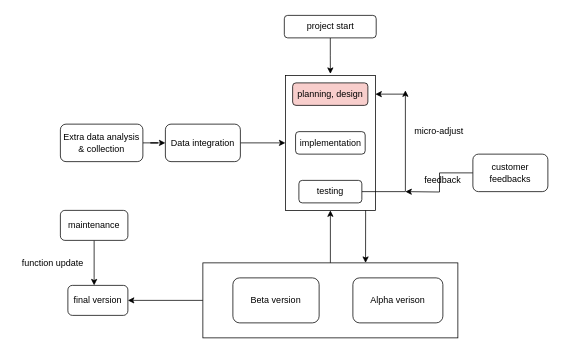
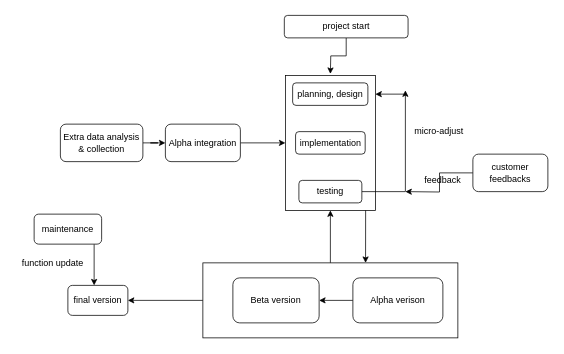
  <mxCell id="0" />
  <mxCell id="1" parent="0" />
  <mxCell id="2" value="" style="rounded=0;whiteSpace=wrap;html=1;" parent="1" vertex="1"><mxGeometry x="380" y="100" width="120" height="180" as="geometry" /></mxCell>
  <mxCell id="3" value="" style="edgeStyle=orthogonalEdgeStyle;rounded=0;orthogonalLoop=1;jettySize=auto;html=1;" parent="1" source="4" edge="1"><mxGeometry relative="1" as="geometry"><mxPoint x="440" y="98" as="targetPoint" /></mxGeometry></mxCell>
- <mxCell id="4" value="project start" style="rounded=1;whiteSpace=wrap;html=1;fontSize=12;glass=0;strokeWidth=1;shadow=0;" parent="1" vertex="1"><mxGeometry x="378.59" y="20" width="122.5" height="30" as="geometry" /></mxCell>
+ <mxCell id="4" value="project start" style="rounded=1;whiteSpace=wrap;html=1;fontSize=12;glass=0;strokeWidth=1;shadow=0;" parent="1" vertex="1"><mxGeometry x="378.59" y="20" width="165" height="30" as="geometry" /></mxCell>
  <mxCell id="5" value="" style="edgeStyle=orthogonalEdgeStyle;rounded=0;orthogonalLoop=1;jettySize=auto;html=1;" parent="1" source="6" target="2" edge="1"><mxGeometry relative="1" as="geometry"><mxPoint x="340" y="190" as="targetPoint" /></mxGeometry></mxCell>
- <mxCell id="6" value="Data integration" style="rounded=1;whiteSpace=wrap;html=1;" parent="1" vertex="1"><mxGeometry x="220" y="165" width="100" height="50" as="geometry" /></mxCell>
+ <mxCell id="6" value="Alpha integration" style="rounded=1;whiteSpace=wrap;html=1;" parent="1" vertex="1"><mxGeometry x="220" y="165" width="100" height="50" as="geometry" /></mxCell>
  <mxCell id="7" value="" style="edgeStyle=orthogonalEdgeStyle;rounded=0;orthogonalLoop=1;jettySize=auto;html=1;" parent="1" source="8" target="6" edge="1"><mxGeometry relative="1" as="geometry" /></mxCell>
  <mxCell id="8" value="Extra data analysis &amp;amp; collection" style="rounded=1;whiteSpace=wrap;html=1;" parent="1" vertex="1"><mxGeometry x="80" y="165" width="110" height="50" as="geometry" /></mxCell>
  <mxCell id="9" value="" style="edgeStyle=orthogonalEdgeStyle;rounded=0;orthogonalLoop=1;jettySize=auto;html=1;" parent="1" source="10" edge="1"><mxGeometry relative="1" as="geometry"><mxPoint x="540" y="255" as="targetPoint" /></mxGeometry></mxCell>
  <mxCell id="10" value="customer feedbacks" style="rounded=1;whiteSpace=wrap;html=1;" parent="1" vertex="1"><mxGeometry x="630" y="205" width="100" height="50" as="geometry" /></mxCell>
  <mxCell id="11" style="edgeStyle=orthogonalEdgeStyle;rounded=0;orthogonalLoop=1;jettySize=auto;html=1;exitX=1;exitY=0.5;exitDx=0;exitDy=0;" parent="1" edge="1"><mxGeometry relative="1" as="geometry"><mxPoint x="500" y="125" as="targetPoint" /><mxPoint x="540" y="125" as="sourcePoint" /><Array as="points"><mxPoint x="500" y="125" /><mxPoint x="500" y="125" /></Array></mxGeometry></mxCell>
- <mxCell id="12" value="planning, design" style="rounded=1;whiteSpace=wrap;html=1;fillColor=#f8cecc;" parent="1" vertex="1"><mxGeometry x="389.68" y="110" width="100.32" height="30" as="geometry" /></mxCell>
+ <mxCell id="12" value="planning, design" style="rounded=1;whiteSpace=wrap;html=1;" parent="1" vertex="1"><mxGeometry x="389.68" y="110" width="100.32" height="30" as="geometry" /></mxCell>
  <mxCell id="13" value="implementation" style="rounded=1;whiteSpace=wrap;html=1;" parent="1" vertex="1"><mxGeometry x="393.59" y="175" width="92.82" height="30" as="geometry" /></mxCell>
  <mxCell id="14" style="edgeStyle=orthogonalEdgeStyle;rounded=0;orthogonalLoop=1;jettySize=auto;html=1;" parent="1" source="15" edge="1"><mxGeometry relative="1" as="geometry"><mxPoint x="540" y="120" as="targetPoint" /><Array as="points"><mxPoint x="540" y="255" /></Array></mxGeometry></mxCell>
  <mxCell id="15" value="testing" style="rounded=1;whiteSpace=wrap;html=1;" parent="1" vertex="1"><mxGeometry x="398.04" y="240" width="83.92" height="30" as="geometry" /></mxCell>
  <mxCell id="16" value="feedback" style="text;html=1;strokeColor=none;fillColor=none;align=center;verticalAlign=middle;whiteSpace=wrap;rounded=0;" parent="1" vertex="1"><mxGeometry x="570" y="230" width="40" height="20" as="geometry" /></mxCell>
  <mxCell id="17" value="micro-adjust" style="text;html=1;strokeColor=none;fillColor=none;align=center;verticalAlign=middle;whiteSpace=wrap;rounded=0;" parent="1" vertex="1"><mxGeometry x="550" y="165" width="70" height="20" as="geometry" /></mxCell>
  <mxCell id="18" value="" style="edgeStyle=orthogonalEdgeStyle;rounded=0;orthogonalLoop=1;jettySize=auto;html=1;" parent="1" source="20" target="2" edge="1"><mxGeometry relative="1" as="geometry" /></mxCell>
  <mxCell id="19" value="" style="edgeStyle=orthogonalEdgeStyle;rounded=0;orthogonalLoop=1;jettySize=auto;html=1;" parent="1" source="20" edge="1"><mxGeometry relative="1" as="geometry"><mxPoint x="170" y="400" as="targetPoint" /><Array as="points"><mxPoint x="310" y="400" /><mxPoint x="310" y="400" /></Array></mxGeometry></mxCell>
  <mxCell id="20" value="" style="rounded=0;whiteSpace=wrap;html=1;" parent="1" vertex="1"><mxGeometry x="270" y="350" width="340" height="100" as="geometry" /></mxCell>
+ <mxCell id="21" value="" style="edgeStyle=orthogonalEdgeStyle;rounded=0;orthogonalLoop=1;jettySize=auto;html=1;" parent="1" source="22" target="23" edge="1"><mxGeometry relative="1" as="geometry" /></mxCell>
  <mxCell id="22" value="Alpha verison" style="rounded=1;whiteSpace=wrap;html=1;" parent="1" vertex="1"><mxGeometry x="470" y="370" width="120" height="60" as="geometry" /></mxCell>
  <mxCell id="23" value="Beta version" style="whiteSpace=wrap;html=1;rounded=1;" parent="1" vertex="1"><mxGeometry x="310" y="370" width="115" height="60" as="geometry" /></mxCell>
  <mxCell id="24" value="final version" style="rounded=1;whiteSpace=wrap;html=1;" parent="1" vertex="1"><mxGeometry x="90" y="380" width="80" height="40" as="geometry" /></mxCell>
  <mxCell id="25" value="" style="endArrow=classic;html=1;entryX=0.638;entryY=0;entryDx=0;entryDy=0;entryPerimeter=0;" parent="1" target="20" edge="1"><mxGeometry width="50" height="50" relative="1" as="geometry"><mxPoint x="487" y="280" as="sourcePoint" /><mxPoint x="380" y="370" as="targetPoint" /></mxGeometry></mxCell>
  <mxCell id="26" value="" style="edgeStyle=orthogonalEdgeStyle;rounded=0;orthogonalLoop=1;jettySize=auto;html=1;" parent="1" source="27" target="24" edge="1"><mxGeometry relative="1" as="geometry"><Array as="points"><mxPoint x="125" y="370" /><mxPoint x="125" y="370" /></Array></mxGeometry></mxCell>
- <mxCell id="27" value="maintenance" style="rounded=1;whiteSpace=wrap;html=1;" parent="1" vertex="1"><mxGeometry x="80" y="280" width="90" height="40" as="geometry" /></mxCell>
+ <mxCell id="27" value="maintenance" style="rounded=1;whiteSpace=wrap;html=1;" parent="1" vertex="1"><mxGeometry x="45" y="285" width="90" height="40" as="geometry" /></mxCell>
  <mxCell id="28" value="function update" style="text;html=1;strokeColor=none;fillColor=none;align=center;verticalAlign=middle;whiteSpace=wrap;rounded=0;" parent="1" vertex="1"><mxGeometry x="20" y="340" width="100" height="20" as="geometry" /></mxCell>
